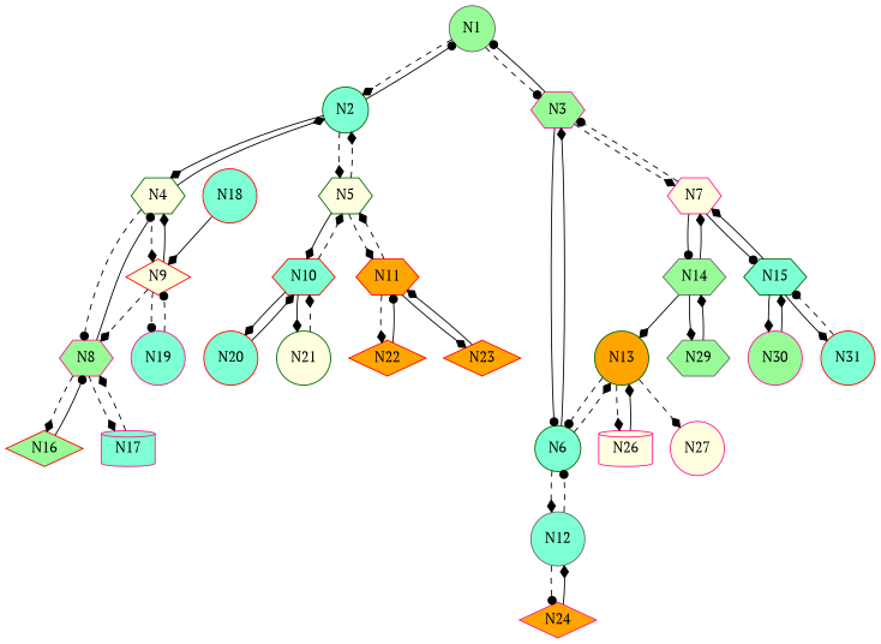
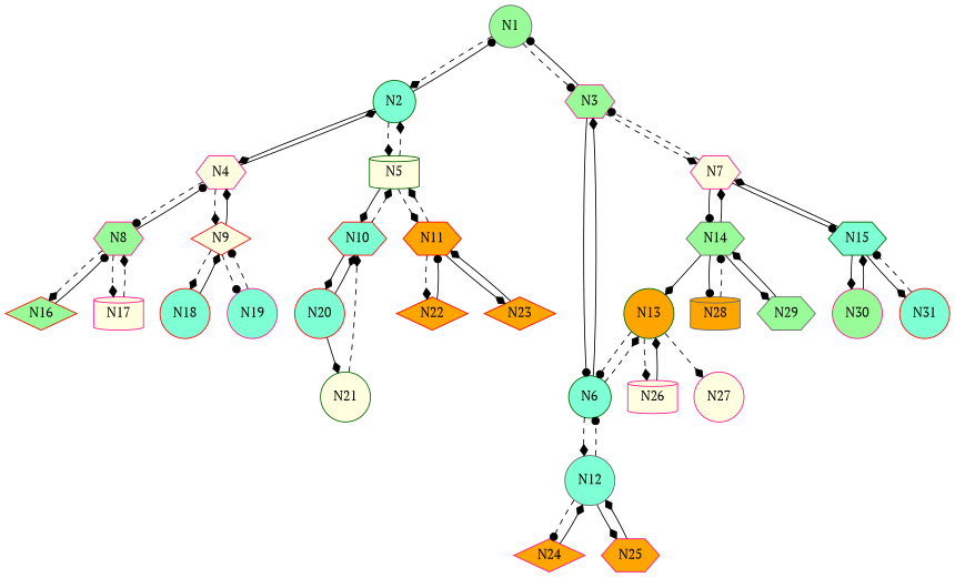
  digraph {
    fontname="PT Serif"
    node [color=deeppink fillcolor=aquamarine fontname="PT Serif" shape=circle style=filled]
    edge [arrowhead=diamond fontname="PT Serif" style=solid]
    N1 [color=gray40 fillcolor=palegreen]
    N2 [color=darkgreen]
    N3 [fillcolor=palegreen shape=hexagon]
-   N4 [color=darkgreen fillcolor=lightyellow shape=hexagon]
-   N5 [color=darkgreen fillcolor=lightyellow shape=hexagon]
+   N4 [fillcolor=lightyellow shape=hexagon]
+   N5 [color=darkgreen fillcolor=lightyellow shape=cylinder]
    N6 [color=darkgreen]
    N7 [fillcolor=lightyellow shape=hexagon]
    N8 [fillcolor=palegreen shape=hexagon]
    N9 [color=red fillcolor=lightyellow shape=diamond]
    N10 [color=red shape=hexagon]
    N11 [color=red fillcolor=orange shape=hexagon]
    N12 [color=gray40]
    N13 [color=darkgreen fillcolor=orange]
    N14 [color=gray40 fillcolor=palegreen shape=hexagon]
    N15 [color=darkgreen shape=hexagon]
    N16 [color=red fillcolor=palegreen shape=diamond]
-   N17 [shape=cylinder]
+   N17 [fillcolor=lightyellow shape=cylinder]
    N18 [color=red]
    N19
    N20 [color=red]
    N21 [color=darkgreen fillcolor=lightyellow]
    N22 [color=red fillcolor=orange shape=diamond]
    N23 [color=red fillcolor=orange shape=diamond]
    N24 [fillcolor=orange shape=diamond]
+   N25 [fillcolor=orange shape=hexagon]
    N26 [fillcolor=lightyellow shape=cylinder]
    N27 [fillcolor=lightyellow]
+   N28 [color=gray40 fillcolor=orange shape=cylinder]
    N29 [color=gray40 fillcolor=palegreen shape=hexagon]
    N30 [fillcolor=palegreen]
    N31 [color=red]
    N1 -> N2 [style=dashed]
    N1 -> N3 [arrowhead=dot style=dashed]
    N2 -> N1 [arrowhead=dot]
    N2 -> N4
    N2 -> N5 [style=dashed]
    N3 -> N1 [arrowhead=dot]
    N3 -> N6 [arrowhead=dot]
    N3 -> N7 [style=dashed]
    N4 -> N2
    N4 -> N8 [arrowhead=dot style=dashed]
    N4 -> N9 [style=dashed]
    N5 -> N2 [style=dashed]
    N5 -> N10
    N5 -> N11 [style=dashed]
    N6 -> N3
    N6 -> N12 [style=dashed]
    N6 -> N13 [style=dashed]
    N7 -> N3 [arrowhead=dot style=dashed]
    N7 -> N14 [arrowhead=dot]
    N7 -> N15 [arrowhead=dot]
    N8 -> N4 [arrowhead=dot]
    N8 -> N16 [style=dashed]
    N8 -> N17 [style=dashed]
    N9 -> N4
-   N9 -> N8 [style=dashed]
+   N9 -> N18 [style=dashed]
    N9 -> N19 [arrowhead=dot style=dashed]
    N10 -> N5 [style=dashed]
    N10 -> N20
-   N10 -> N21
+   N20 -> N21
    N11 -> N5 [style=dashed]
    N11 -> N22 [style=dashed]
    N11 -> N23
    N12 -> N6 [arrowhead=dot style=dashed]
    N12 -> N24 [arrowhead=dot style=dashed]
+   N12 -> N25
    N13 -> N6 [arrowhead=dot style=dashed]
    N13 -> N26 [style=dashed]
    N13 -> N27 [style=dashed]
    N14 -> N7
    N14 -> N13
+   N14 -> N28 [arrowhead=dot]
    N14 -> N29
    N15 -> N7
    N15 -> N30
    N15 -> N31
    N16 -> N8 [arrowhead=dot]
    N17 -> N8 [style=dashed]
    N18 -> N9
    N19 -> N9 [arrowhead=dot style=dashed]
    N20 -> N10
    N21 -> N10 [style=dashed]
    N22 -> N11 [arrowhead=dot]
    N23 -> N11
    N24 -> N12
+   N25 -> N12
    N26 -> N13
+   N28 -> N14 [arrowhead=dot style=dashed]
    N29 -> N14
    N30 -> N15
    N31 -> N15 [arrowhead=dot style=dashed]
  }
